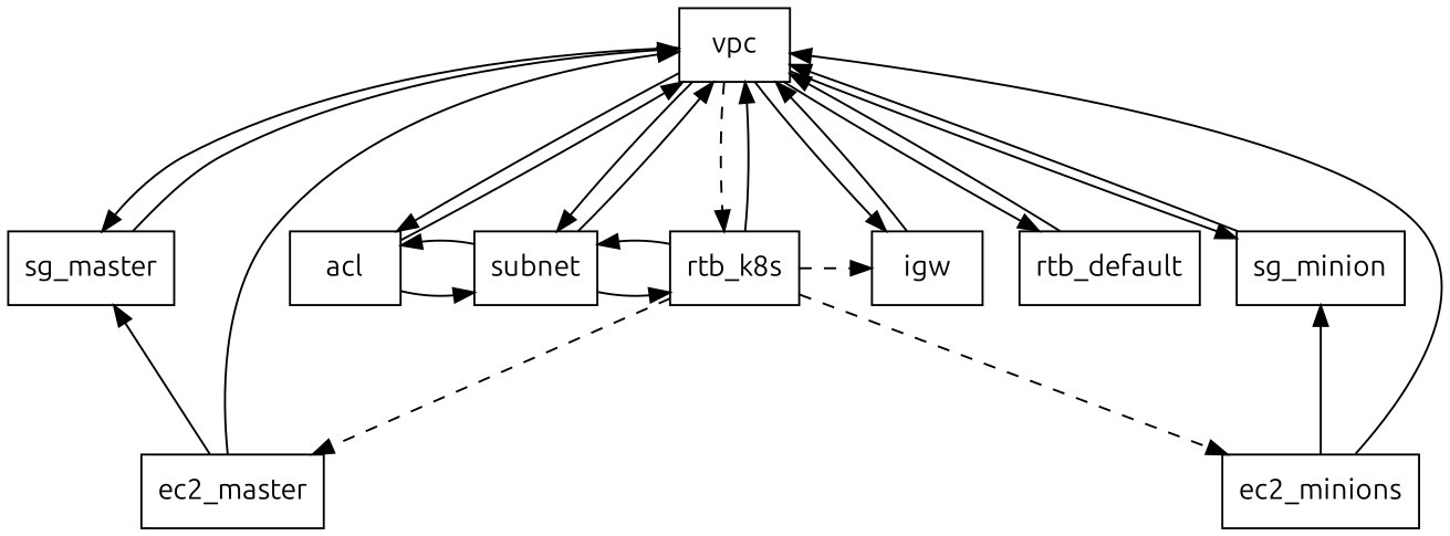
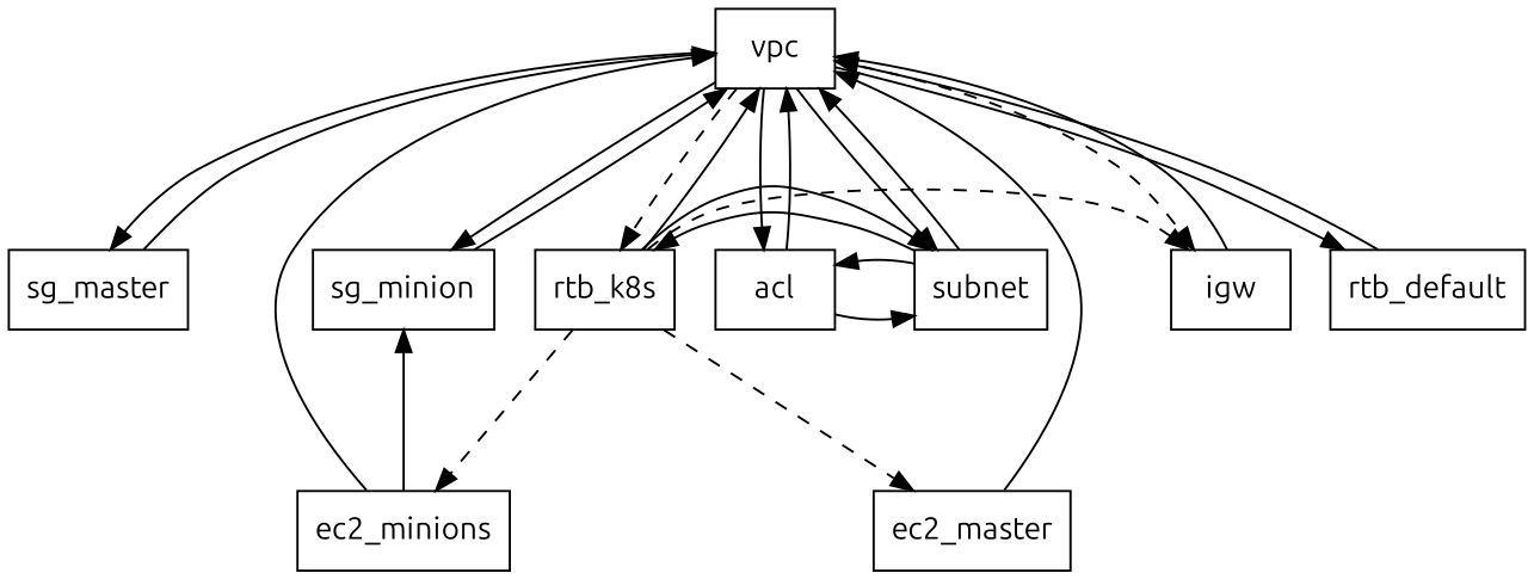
  digraph {
    fontname=Ubuntu
    node [fontname=Ubuntu shape=rect]
    edge [fontname=Ubuntu minlen=2]
    vpc
    sg_master
    sg_minion
    acl
    subnet
    igw
    rtb_k8s
    rtb_default
    ec2_master
    ec2_minions
    subgraph sub_1 {
      rank=same
      vpc
    }
    subgraph sub_2 {
      rank=same
      sg_master
      sg_minion
      acl
      subnet
      igw
      rtb_k8s
      rtb_default
    }
    subgraph sub_3 {
      rank=same
      ec2_master
      ec2_minions
    }
    vpc -> sg_master
    vpc -> sg_minion
    vpc -> acl
    vpc -> subnet
-   vpc -> igw
+   vpc -> igw [style=dashed]
    vpc -> rtb_k8s [style=dashed]
    vpc -> rtb_default
    sg_master -> vpc
    sg_minion -> vpc
    acl -> vpc
    acl -> subnet
    subnet -> vpc
    subnet -> acl
    subnet -> rtb_k8s
    igw -> vpc
    rtb_k8s -> vpc
    rtb_k8s -> subnet
    rtb_k8s -> igw [style=dashed]
    rtb_k8s -> ec2_master [style=dashed]
    rtb_k8s -> ec2_minions [style=dashed]
    rtb_default -> vpc
    ec2_master -> vpc
-   ec2_master -> sg_master
    ec2_minions -> vpc
    ec2_minions -> sg_minion
  }
